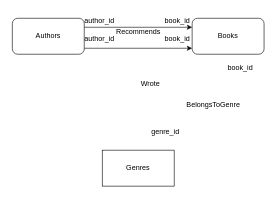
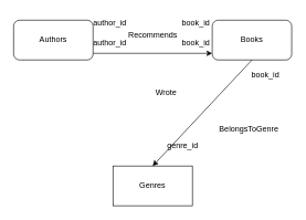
  <mxCell id="0" />
  <mxCell id="1" parent="0" />
  <mxCell id="2" value="Authors" style="rounded=1;whiteSpace=wrap;html=1;" vertex="1" parent="1"><mxGeometry x="20" y="30" width="120" height="60" as="geometry" /></mxCell>
  <mxCell id="3" value="Genres" style="whiteSpace=wrap;html=1;rounded=0;" vertex="1" parent="1"><mxGeometry x="170" y="250" width="120" height="60" as="geometry" /></mxCell>
  <mxCell id="4" value="Books" style="rounded=1;whiteSpace=wrap;html=1;" vertex="1" parent="1"><mxGeometry x="320" y="30" width="120" height="60" as="geometry" /></mxCell>
+ <mxCell id="5" value="" style="endArrow=classic;html=1;rounded=0;exitX=0.5;exitY=1;exitDx=0;exitDy=0;entryX=0.5;entryY=0;entryDx=0;entryDy=0;" edge="1" parent="1" source="4" target="3"><mxGeometry width="50" height="50" relative="1" as="geometry"><mxPoint x="340" y="330" as="sourcePoint" /><mxPoint x="390" y="280" as="targetPoint" /></mxGeometry></mxCell>
  <mxCell id="6" value="book_id" style="text;html=1;align=center;verticalAlign=middle;resizable=0;points=[];autosize=1;strokeColor=none;fillColor=none;" vertex="1" parent="1"><mxGeometry x="365" y="98" width="70" height="30" as="geometry" /></mxCell>
  <mxCell id="7" value="genre_id" style="text;html=1;align=center;verticalAlign=middle;resizable=0;points=[];autosize=1;strokeColor=none;fillColor=none;" vertex="1" parent="1"><mxGeometry x="240" y="205" width="70" height="30" as="geometry" /></mxCell>
- <mxCell id="8" value="BelongsToGenre" style="text;html=1;align=center;verticalAlign=middle;resizable=0;points=[];autosize=1;strokeColor=none;fillColor=none;" vertex="1" parent="1"><mxGeometry x="300" y="160" width="110" height="30" as="geometry" /></mxCell>
+ <mxCell id="8" value="BelongsToGenre" style="text;html=1;align=center;verticalAlign=middle;resizable=0;points=[];autosize=1;strokeColor=none;fillColor=none;" vertex="1" parent="1"><mxGeometry x="320" y="180" width="110" height="30" as="geometry" /></mxCell>
  <mxCell id="9" value="" style="endArrow=classic;html=1;rounded=0;exitX=1;exitY=0.5;exitDx=0;exitDy=0;entryX=0;entryY=0.5;entryDx=0;entryDy=0;" edge="1" parent="1"><mxGeometry width="50" height="50" relative="1" as="geometry"><mxPoint x="140" y="80" as="sourcePoint" /><mxPoint x="320" y="80" as="targetPoint" /></mxGeometry></mxCell>
  <mxCell id="10" value="Wrote" style="text;html=1;align=center;verticalAlign=middle;resizable=0;points=[];autosize=1;strokeColor=none;fillColor=none;" vertex="1" parent="1"><mxGeometry x="220" y="125" width="60" height="30" as="geometry" /></mxCell>
  <mxCell id="11" value="author_id" style="text;html=1;align=center;verticalAlign=middle;resizable=0;points=[];autosize=1;strokeColor=none;fillColor=none;" vertex="1" parent="1"><mxGeometry x="130" y="50" width="70" height="30" as="geometry" /></mxCell>
  <mxCell id="12" value="book_id" style="text;html=1;align=center;verticalAlign=middle;resizable=0;points=[];autosize=1;strokeColor=none;fillColor=none;" vertex="1" parent="1"><mxGeometry x="260" y="50" width="70" height="30" as="geometry" /></mxCell>
- <mxCell id="13" value="" style="endArrow=classic;html=1;rounded=0;exitX=1;exitY=0.25;exitDx=0;exitDy=0;entryX=0;entryY=0.25;entryDx=0;entryDy=0;" edge="1" parent="1" source="2" target="4"><mxGeometry width="50" height="50" relative="1" as="geometry"><mxPoint x="330" y="330" as="sourcePoint" /><mxPoint x="380" y="280" as="targetPoint" /></mxGeometry></mxCell>
  <mxCell id="14" value="author_id" style="text;html=1;align=center;verticalAlign=middle;resizable=0;points=[];autosize=1;strokeColor=none;fillColor=none;" vertex="1" parent="1"><mxGeometry x="130" y="20" width="70" height="30" as="geometry" /></mxCell>
  <mxCell id="15" value="book_id" style="text;html=1;align=center;verticalAlign=middle;resizable=0;points=[];autosize=1;strokeColor=none;fillColor=none;" vertex="1" parent="1"><mxGeometry x="260" y="20" width="70" height="30" as="geometry" /></mxCell>
  <mxCell id="16" value="Recommends" style="text;html=1;align=center;verticalAlign=middle;resizable=0;points=[];autosize=1;strokeColor=none;fillColor=none;" vertex="1" parent="1"><mxGeometry x="180" y="38" width="100" height="30" as="geometry" /></mxCell>
